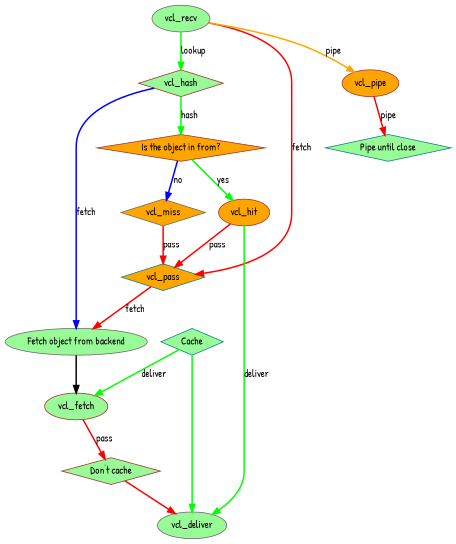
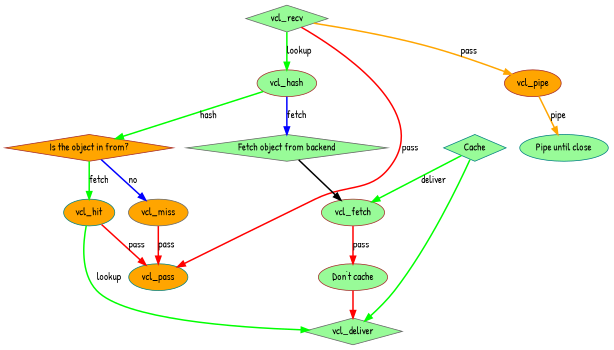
  digraph {
    fontname="Patrick Hand"
    node [color=brown fillcolor=palegreen fontname="Patrick Hand" style=filled]
    edge [color=red fontname="Patrick Hand" style=bold weight=1]
-   vcl_recv [color=gray40]
-   vcl_pass [color=teal fillcolor=orange shape=diamond]
-   vcl_hash [shape=diamond]
+   vcl_recv [color=gray40 shape=diamond]
+   vcl_pass [color=teal fillcolor=orange]
+   vcl_hash
    vcl_pipe [fillcolor=orange]
-   n5 [color=gray40 label="Fetch object from backend" shape=ellipse]
+   n5 [color=gray40 label="Fetch object from backend" shape=diamond]
    n6 [fillcolor=orange label="Is the object in from?" shape=diamond]
-   n7 [color=teal label="Pipe until close" shape=diamond]
+   n7 [color=teal label="Pipe until close" shape=ellipse]
    vcl_fetch
-   vcl_hit [fillcolor=orange]
-   vcl_miss [color=gray40 fillcolor=orange shape=diamond]
-   vcl_deliver [color=gray40]
-   n12 [label="Don't cache" shape=diamond]
+   vcl_hit [color=teal fillcolor=orange]
+   vcl_miss [color=gray40 fillcolor=orange]
+   vcl_deliver [color=gray40 shape=diamond]
+   n12 [label="Don't cache" shape=ellipse]
    n13 [color=teal label=Cache shape=diamond]
-   vcl_recv -> vcl_pass [label=fetch]
+   vcl_recv -> vcl_pass [label=pass]
    vcl_recv -> vcl_hash [color=green label=lookup weight=4]
-   vcl_recv -> vcl_pipe [color=orange label=pipe]
-   vcl_pass -> n5 [label=fetch weight=2]
+   vcl_recv -> vcl_pipe [color=orange label=pass]
    vcl_hash -> n5 [color=blue label=fetch weight=3]
    vcl_hash -> n6 [color=green label=hash weight=4]
-   vcl_pipe -> n7 [label=pipe]
+   vcl_pipe -> n7 [color=orange label=pipe]
    n5 -> vcl_fetch [weight=4 color=""]
-   n6 -> vcl_hit [color=green label=yes weight=4]
+   n6 -> vcl_hit [color=green label=fetch weight=4]
    n6 -> vcl_miss [color=blue label=no weight=4]
    vcl_fetch -> n12 [label=pass weight=""]
    vcl_hit -> vcl_pass [label=pass]
-   vcl_hit -> vcl_deliver [color=green label=deliver weight=2]
+   vcl_hit -> vcl_deliver [color=green label=lookup weight=2]
    vcl_miss -> vcl_pass [label=pass]
    n12 -> vcl_deliver [weight=""]
    n13 -> vcl_fetch [color=green label=deliver weight=""]
    n13 -> vcl_deliver [color=green weight=2]
  }
